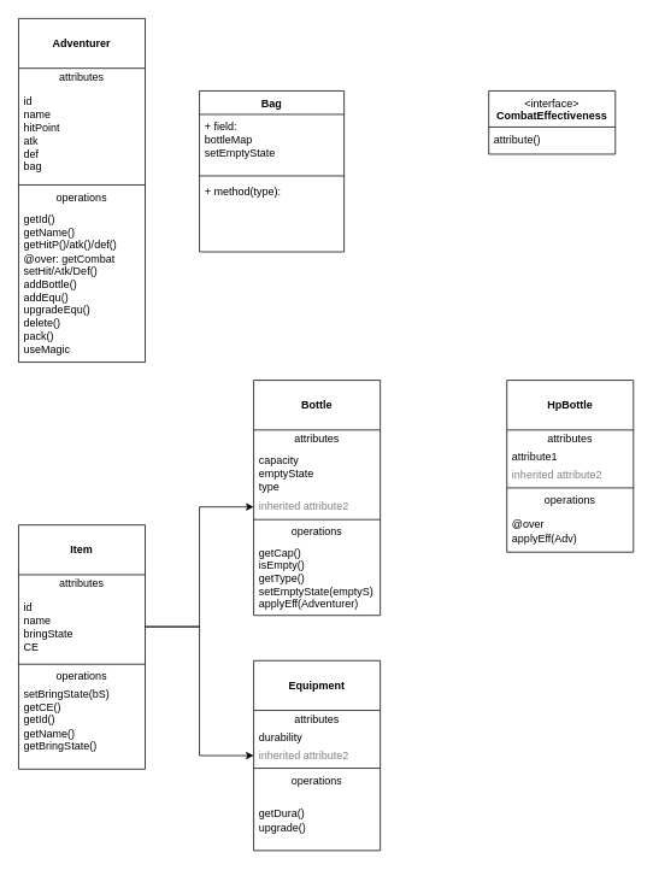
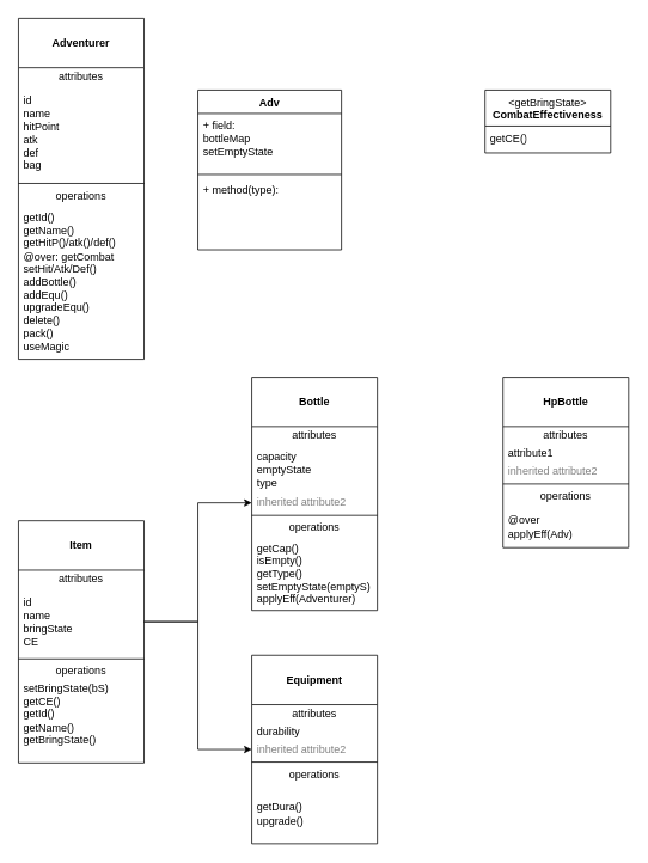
  <mxCell id="0" />
  <mxCell id="1" parent="0" />
  <mxCell id="2" value="&lt;br&gt;&lt;b&gt;Adventurer&lt;/b&gt;" style="swimlane;fontStyle=0;align=center;verticalAlign=top;childLayout=stackLayout;horizontal=1;startSize=55;horizontalStack=0;resizeParent=1;resizeParentMax=0;resizeLast=0;collapsible=0;marginBottom=0;html=1;whiteSpace=wrap;" parent="1" vertex="1"><mxGeometry x="20" y="20" width="140" height="380" as="geometry" /></mxCell>
  <mxCell id="3" value="attributes" style="text;html=1;strokeColor=none;fillColor=none;align=center;verticalAlign=middle;spacingLeft=4;spacingRight=4;overflow=hidden;rotatable=0;points=[[0,0.5],[1,0.5]];portConstraint=eastwest;whiteSpace=wrap;" parent="2" vertex="1"><mxGeometry y="55" width="140" height="20" as="geometry" /></mxCell>
  <mxCell id="4" value="id&lt;div&gt;name&lt;/div&gt;&lt;div&gt;hitPoint&lt;/div&gt;&lt;div&gt;atk&lt;/div&gt;&lt;div&gt;def&lt;/div&gt;&lt;div&gt;bag&lt;/div&gt;" style="text;html=1;strokeColor=none;fillColor=none;align=left;verticalAlign=middle;spacingLeft=4;spacingRight=4;overflow=hidden;rotatable=0;points=[[0,0.5],[1,0.5]];portConstraint=eastwest;whiteSpace=wrap;" parent="2" vertex="1"><mxGeometry y="75" width="140" height="105" as="geometry" /></mxCell>
  <mxCell id="5" value="" style="line;strokeWidth=1;fillColor=none;align=left;verticalAlign=middle;spacingTop=-1;spacingLeft=3;spacingRight=3;rotatable=0;labelPosition=right;points=[];portConstraint=eastwest;" parent="2" vertex="1"><mxGeometry y="180" width="140" height="8" as="geometry" /></mxCell>
  <mxCell id="6" value="operations" style="text;html=1;strokeColor=none;fillColor=none;align=center;verticalAlign=middle;spacingLeft=4;spacingRight=4;overflow=hidden;rotatable=0;points=[[0,0.5],[1,0.5]];portConstraint=eastwest;whiteSpace=wrap;" parent="2" vertex="1"><mxGeometry y="188" width="140" height="20" as="geometry" /></mxCell>
  <mxCell id="7" value="getId()&lt;div&gt;getName()&lt;/div&gt;&lt;div&gt;getHitP()/atk()/def()&lt;/div&gt;&lt;div&gt;@over: getCombat&lt;/div&gt;&lt;div&gt;setHit/Atk/Def()&lt;/div&gt;&lt;div&gt;addBottle()&lt;/div&gt;&lt;div&gt;addEqu()&lt;/div&gt;&lt;div&gt;upgradeEqu()&lt;/div&gt;&lt;div&gt;delete()&lt;/div&gt;&lt;div&gt;pack()&lt;/div&gt;&lt;div&gt;useMagic&lt;/div&gt;" style="text;html=1;strokeColor=none;fillColor=none;align=left;verticalAlign=middle;spacingLeft=4;spacingRight=4;overflow=hidden;rotatable=0;points=[[0,0.5],[1,0.5]];portConstraint=eastwest;whiteSpace=wrap;" parent="2" vertex="1"><mxGeometry y="208" width="140" height="172" as="geometry" /></mxCell>
- <mxCell id="8" value="&amp;lt;interface&amp;gt;&lt;br&gt;&lt;b&gt;CombatEffectiveness&lt;/b&gt;" style="swimlane;fontStyle=0;align=center;verticalAlign=top;childLayout=stackLayout;horizontal=1;startSize=40;horizontalStack=0;resizeParent=1;resizeParentMax=0;resizeLast=0;collapsible=0;marginBottom=0;html=1;whiteSpace=wrap;" parent="1" vertex="1"><mxGeometry x="540" width="140" height="70" as="geometry" y="100" /></mxCell>
- <mxCell id="9" value="attribute()" style="text;html=1;strokeColor=none;fillColor=none;align=left;verticalAlign=middle;spacingLeft=4;spacingRight=4;overflow=hidden;rotatable=0;points=[[0,0.5],[1,0.5]];portConstraint=eastwest;whiteSpace=wrap;" parent="8" vertex="1"><mxGeometry y="40" width="140" height="30" as="geometry" /></mxCell>
+ <mxCell id="8" value="&amp;lt;getBringState&amp;gt;&lt;br&gt;&lt;b&gt;CombatEffectiveness&lt;/b&gt;" style="swimlane;fontStyle=0;align=center;verticalAlign=top;childLayout=stackLayout;horizontal=1;startSize=40;horizontalStack=0;resizeParent=1;resizeParentMax=0;resizeLast=0;collapsible=0;marginBottom=0;html=1;whiteSpace=wrap;" parent="1" vertex="1"><mxGeometry x="540" width="140" height="70" as="geometry" y="100" /></mxCell>
+ <mxCell id="9" value="getCE()" style="text;html=1;strokeColor=none;fillColor=none;align=left;verticalAlign=middle;spacingLeft=4;spacingRight=4;overflow=hidden;rotatable=0;points=[[0,0.5],[1,0.5]];portConstraint=eastwest;whiteSpace=wrap;" parent="8" vertex="1"><mxGeometry y="40" width="140" height="30" as="geometry" /></mxCell>
  <mxCell id="10" value="&lt;br&gt;&lt;b&gt;Item&lt;/b&gt;" style="swimlane;fontStyle=0;align=center;verticalAlign=top;childLayout=stackLayout;horizontal=1;startSize=55;horizontalStack=0;resizeParent=1;resizeParentMax=0;resizeLast=0;collapsible=0;marginBottom=0;html=1;whiteSpace=wrap;" parent="1" vertex="1"><mxGeometry x="20" y="580" width="140" height="270" as="geometry" /></mxCell>
  <mxCell id="11" value="attributes" style="text;html=1;strokeColor=none;fillColor=none;align=center;verticalAlign=middle;spacingLeft=4;spacingRight=4;overflow=hidden;rotatable=0;points=[[0,0.5],[1,0.5]];portConstraint=eastwest;whiteSpace=wrap;" parent="10" vertex="1"><mxGeometry y="55" width="140" height="20" as="geometry" /></mxCell>
  <mxCell id="12" value="id&lt;div&gt;name&lt;/div&gt;&lt;div&gt;bringState&lt;/div&gt;&lt;div&gt;CE&lt;/div&gt;" style="text;html=1;strokeColor=none;fillColor=none;align=left;verticalAlign=middle;spacingLeft=4;spacingRight=4;overflow=hidden;rotatable=0;points=[[0,0.5],[1,0.5]];portConstraint=eastwest;whiteSpace=wrap;" parent="10" vertex="1"><mxGeometry y="75" width="140" height="75" as="geometry" /></mxCell>
  <mxCell id="13" value="" style="line;strokeWidth=1;fillColor=none;align=left;verticalAlign=middle;spacingTop=-1;spacingLeft=3;spacingRight=3;rotatable=0;labelPosition=right;points=[];portConstraint=eastwest;" parent="10" vertex="1"><mxGeometry y="150" width="140" height="8" as="geometry" /></mxCell>
  <mxCell id="14" value="operations" style="text;html=1;strokeColor=none;fillColor=none;align=center;verticalAlign=middle;spacingLeft=4;spacingRight=4;overflow=hidden;rotatable=0;points=[[0,0.5],[1,0.5]];portConstraint=eastwest;whiteSpace=wrap;" parent="10" vertex="1"><mxGeometry y="158" width="140" height="17" as="geometry" /></mxCell>
  <mxCell id="15" value="setBringState(bS)&lt;div&gt;getCE()&lt;/div&gt;&lt;div&gt;getId()&lt;/div&gt;&lt;div&gt;getName()&lt;/div&gt;&lt;div&gt;getBringState()&lt;br&gt;&lt;div&gt;&lt;br&gt;&lt;/div&gt;&lt;/div&gt;" style="text;html=1;strokeColor=none;fillColor=none;align=left;verticalAlign=middle;spacingLeft=4;spacingRight=4;overflow=hidden;rotatable=0;points=[[0,0.5],[1,0.5]];portConstraint=eastwest;whiteSpace=wrap;" parent="10" vertex="1"><mxGeometry y="175" width="140" height="95" as="geometry" /></mxCell>
  <mxCell id="16" value="&lt;br&gt;&lt;b&gt;Bottle&lt;/b&gt;" style="swimlane;fontStyle=0;align=center;verticalAlign=top;childLayout=stackLayout;horizontal=1;startSize=55;horizontalStack=0;resizeParent=1;resizeParentMax=0;resizeLast=0;collapsible=0;marginBottom=0;html=1;whiteSpace=wrap;" parent="1" vertex="1"><mxGeometry x="280" y="420" width="140" height="260" as="geometry" /></mxCell>
  <mxCell id="17" value="attributes" style="text;html=1;strokeColor=none;fillColor=none;align=center;verticalAlign=middle;spacingLeft=4;spacingRight=4;overflow=hidden;rotatable=0;points=[[0,0.5],[1,0.5]];portConstraint=eastwest;whiteSpace=wrap;" parent="16" vertex="1"><mxGeometry y="55" width="140" height="20" as="geometry" /></mxCell>
  <mxCell id="18" value="capacity&lt;div&gt;emptyState&lt;/div&gt;&lt;div&gt;type&lt;/div&gt;" style="text;html=1;strokeColor=none;fillColor=none;align=left;verticalAlign=middle;spacingLeft=4;spacingRight=4;overflow=hidden;rotatable=0;points=[[0,0.5],[1,0.5]];portConstraint=eastwest;whiteSpace=wrap;" parent="16" vertex="1"><mxGeometry y="75" width="140" height="55" as="geometry" /></mxCell>
  <mxCell id="19" value="inherited attribute2" style="text;html=1;strokeColor=none;fillColor=none;align=left;verticalAlign=middle;spacingLeft=4;spacingRight=4;overflow=hidden;rotatable=0;points=[[0,0.5],[1,0.5]];portConstraint=eastwest;fontColor=#808080;whiteSpace=wrap;" parent="16" vertex="1"><mxGeometry y="130" width="140" height="20" as="geometry" /></mxCell>
  <mxCell id="20" value="" style="line;strokeWidth=1;fillColor=none;align=left;verticalAlign=middle;spacingTop=-1;spacingLeft=3;spacingRight=3;rotatable=0;labelPosition=right;points=[];portConstraint=eastwest;" parent="16" vertex="1"><mxGeometry y="150" width="140" height="8" as="geometry" /></mxCell>
  <mxCell id="21" value="operations" style="text;html=1;strokeColor=none;fillColor=none;align=center;verticalAlign=middle;spacingLeft=4;spacingRight=4;overflow=hidden;rotatable=0;points=[[0,0.5],[1,0.5]];portConstraint=eastwest;whiteSpace=wrap;" parent="16" vertex="1"><mxGeometry y="158" width="140" height="20" as="geometry" /></mxCell>
  <mxCell id="22" value="getCap()&lt;div&gt;isEmpty()&lt;/div&gt;&lt;div&gt;getType()&lt;/div&gt;&lt;div&gt;setEmptyState(emptyS)&lt;/div&gt;&lt;div&gt;applyEff(Adventurer)&lt;/div&gt;" style="text;html=1;strokeColor=none;fillColor=none;align=left;verticalAlign=middle;spacingLeft=4;spacingRight=4;overflow=hidden;rotatable=0;points=[[0,0.5],[1,0.5]];portConstraint=eastwest;whiteSpace=wrap;" parent="16" vertex="1"><mxGeometry y="178" width="140" height="82" as="geometry" /></mxCell>
  <mxCell id="23" style="edgeStyle=orthogonalEdgeStyle;rounded=0;orthogonalLoop=1;jettySize=auto;html=1;exitX=1;exitY=0.5;exitDx=0;exitDy=0;entryX=0;entryY=0.5;entryDx=0;entryDy=0;" parent="1" source="12" target="19" edge="1"><mxGeometry relative="1" as="geometry" /></mxCell>
  <mxCell id="24" value="&lt;br&gt;&lt;b&gt;Equipment&lt;/b&gt;" style="swimlane;fontStyle=0;align=center;verticalAlign=top;childLayout=stackLayout;horizontal=1;startSize=55;horizontalStack=0;resizeParent=1;resizeParentMax=0;resizeLast=0;collapsible=0;marginBottom=0;html=1;whiteSpace=wrap;" parent="1" vertex="1"><mxGeometry x="280" y="730" width="140" height="210" as="geometry" /></mxCell>
  <mxCell id="25" value="attributes" style="text;html=1;strokeColor=none;fillColor=none;align=center;verticalAlign=middle;spacingLeft=4;spacingRight=4;overflow=hidden;rotatable=0;points=[[0,0.5],[1,0.5]];portConstraint=eastwest;whiteSpace=wrap;" parent="24" vertex="1"><mxGeometry y="55" width="140" height="20" as="geometry" /></mxCell>
  <mxCell id="26" value="durability" style="text;html=1;strokeColor=none;fillColor=none;align=left;verticalAlign=middle;spacingLeft=4;spacingRight=4;overflow=hidden;rotatable=0;points=[[0,0.5],[1,0.5]];portConstraint=eastwest;whiteSpace=wrap;" parent="24" vertex="1"><mxGeometry y="75" width="140" height="20" as="geometry" /></mxCell>
  <mxCell id="27" value="inherited attribute2" style="text;html=1;strokeColor=none;fillColor=none;align=left;verticalAlign=middle;spacingLeft=4;spacingRight=4;overflow=hidden;rotatable=0;points=[[0,0.5],[1,0.5]];portConstraint=eastwest;fontColor=#808080;whiteSpace=wrap;" parent="24" vertex="1"><mxGeometry y="95" width="140" height="20" as="geometry" /></mxCell>
  <mxCell id="28" value="" style="line;strokeWidth=1;fillColor=none;align=left;verticalAlign=middle;spacingTop=-1;spacingLeft=3;spacingRight=3;rotatable=0;labelPosition=right;points=[];portConstraint=eastwest;" parent="24" vertex="1"><mxGeometry y="115" width="140" height="8" as="geometry" /></mxCell>
  <mxCell id="29" value="operations" style="text;html=1;strokeColor=none;fillColor=none;align=center;verticalAlign=middle;spacingLeft=4;spacingRight=4;overflow=hidden;rotatable=0;points=[[0,0.5],[1,0.5]];portConstraint=eastwest;whiteSpace=wrap;" parent="24" vertex="1"><mxGeometry y="123" width="140" height="20" as="geometry" /></mxCell>
  <mxCell id="30" value="getDura()&lt;div&gt;upgrade()&lt;/div&gt;" style="text;html=1;strokeColor=none;fillColor=none;align=left;verticalAlign=middle;spacingLeft=4;spacingRight=4;overflow=hidden;rotatable=0;points=[[0,0.5],[1,0.5]];portConstraint=eastwest;whiteSpace=wrap;" parent="24" vertex="1"><mxGeometry y="143" width="140" height="67" as="geometry" /></mxCell>
  <mxCell id="31" style="edgeStyle=orthogonalEdgeStyle;rounded=0;orthogonalLoop=1;jettySize=auto;html=1;exitX=1;exitY=0.5;exitDx=0;exitDy=0;entryX=0;entryY=0.5;entryDx=0;entryDy=0;" parent="1" source="12" target="27" edge="1"><mxGeometry relative="1" as="geometry" /></mxCell>
  <mxCell id="32" value="&lt;br&gt;&lt;b&gt;HpBottle&lt;/b&gt;" style="swimlane;fontStyle=0;align=center;verticalAlign=top;childLayout=stackLayout;horizontal=1;startSize=55;horizontalStack=0;resizeParent=1;resizeParentMax=0;resizeLast=0;collapsible=0;marginBottom=0;html=1;whiteSpace=wrap;" parent="1" vertex="1"><mxGeometry x="560" y="420" width="140" height="190" as="geometry" /></mxCell>
  <mxCell id="33" value="attributes" style="text;html=1;strokeColor=none;fillColor=none;align=center;verticalAlign=middle;spacingLeft=4;spacingRight=4;overflow=hidden;rotatable=0;points=[[0,0.5],[1,0.5]];portConstraint=eastwest;whiteSpace=wrap;" parent="32" vertex="1"><mxGeometry y="55" width="140" height="20" as="geometry" /></mxCell>
  <mxCell id="34" value="attribute1" style="text;html=1;strokeColor=none;fillColor=none;align=left;verticalAlign=middle;spacingLeft=4;spacingRight=4;overflow=hidden;rotatable=0;points=[[0,0.5],[1,0.5]];portConstraint=eastwest;whiteSpace=wrap;" parent="32" vertex="1"><mxGeometry y="75" width="140" height="20" as="geometry" /></mxCell>
  <mxCell id="35" value="inherited attribute2" style="text;html=1;strokeColor=none;fillColor=none;align=left;verticalAlign=middle;spacingLeft=4;spacingRight=4;overflow=hidden;rotatable=0;points=[[0,0.5],[1,0.5]];portConstraint=eastwest;fontColor=#808080;whiteSpace=wrap;" parent="32" vertex="1"><mxGeometry y="95" width="140" height="20" as="geometry" /></mxCell>
  <mxCell id="36" value="" style="line;strokeWidth=1;fillColor=none;align=left;verticalAlign=middle;spacingTop=-1;spacingLeft=3;spacingRight=3;rotatable=0;labelPosition=right;points=[];portConstraint=eastwest;" parent="32" vertex="1"><mxGeometry y="115" width="140" height="8" as="geometry" /></mxCell>
  <mxCell id="37" value="operations" style="text;html=1;strokeColor=none;fillColor=none;align=center;verticalAlign=middle;spacingLeft=4;spacingRight=4;overflow=hidden;rotatable=0;points=[[0,0.5],[1,0.5]];portConstraint=eastwest;whiteSpace=wrap;" parent="32" vertex="1"><mxGeometry y="123" width="140" height="20" as="geometry" /></mxCell>
  <mxCell id="38" value="@over&lt;div&gt;applyEff(Adv)&lt;/div&gt;" style="text;html=1;strokeColor=none;fillColor=none;align=left;verticalAlign=middle;spacingLeft=4;spacingRight=4;overflow=hidden;rotatable=0;points=[[0,0.5],[1,0.5]];portConstraint=eastwest;whiteSpace=wrap;" parent="32" vertex="1"><mxGeometry y="143" width="140" height="47" as="geometry" /></mxCell>
- <mxCell id="39" value="Bag" style="swimlane;fontStyle=1;align=center;verticalAlign=top;childLayout=stackLayout;horizontal=1;startSize=26;horizontalStack=0;resizeParent=1;resizeParentMax=0;resizeLast=0;collapsible=1;marginBottom=0;whiteSpace=wrap;html=1;" vertex="1" parent="1"><mxGeometry x="220" width="160" height="178" as="geometry" y="100" /></mxCell>
+ <mxCell id="39" value="Adv" style="swimlane;fontStyle=1;align=center;verticalAlign=top;childLayout=stackLayout;horizontal=1;startSize=26;horizontalStack=0;resizeParent=1;resizeParentMax=0;resizeLast=0;collapsible=1;marginBottom=0;whiteSpace=wrap;html=1;" vertex="1" parent="1"><mxGeometry x="220" width="160" height="178" as="geometry" y="100" /></mxCell>
  <mxCell id="40" value="+ field:&amp;nbsp;&lt;div&gt;bottleMap&lt;div&gt;setEmptyState&lt;/div&gt;&lt;/div&gt;" style="text;strokeColor=none;fillColor=none;align=left;verticalAlign=top;spacingLeft=4;spacingRight=4;overflow=hidden;rotatable=0;points=[[0,0.5],[1,0.5]];portConstraint=eastwest;whiteSpace=wrap;html=1;" vertex="1" parent="39"><mxGeometry y="26" width="160" height="64" as="geometry" /></mxCell>
  <mxCell id="41" value="" style="line;strokeWidth=1;fillColor=none;align=left;verticalAlign=middle;spacingTop=-1;spacingLeft=3;spacingRight=3;rotatable=0;labelPosition=right;points=[];portConstraint=eastwest;strokeColor=inherit;" vertex="1" parent="39"><mxGeometry y="90" width="160" height="8" as="geometry" /></mxCell>
  <mxCell id="42" value="+ method(type):&amp;nbsp;&lt;div&gt;&lt;br&gt;&lt;/div&gt;" style="text;strokeColor=none;fillColor=none;align=left;verticalAlign=top;spacingLeft=4;spacingRight=4;overflow=hidden;rotatable=0;points=[[0,0.5],[1,0.5]];portConstraint=eastwest;whiteSpace=wrap;html=1;" vertex="1" parent="39"><mxGeometry y="98" width="160" height="80" as="geometry" /></mxCell>
